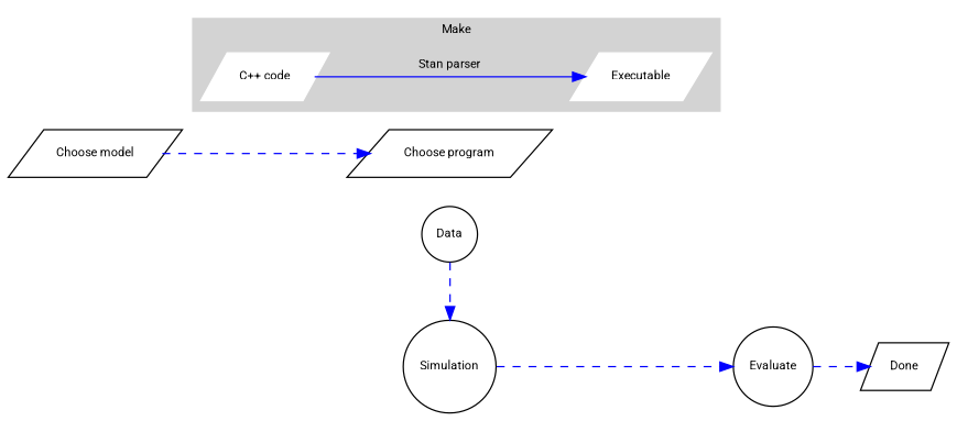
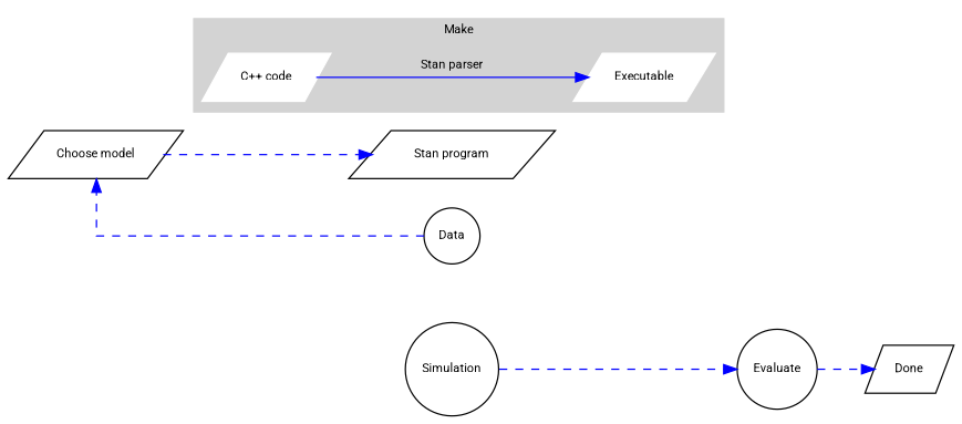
  digraph {
    fontname=Roboto
    fontsize=9
    nodesep=0.3
    rankdir=LR
    splines=ortho
    node [fontname=Roboto fontsize=9 shape=parallelogram]
    edge [color=blue fontname=Roboto fontsize=9 style=dashed weight=3]
    n1 [label="Choose model"]
    n2 [label=Simulation shape=circle]
    n3 [label=Data shape=circle]
    n4 [label=Done]
    n5 [color=white label="C++ code" style=filled]
    n6 [color=white label=Executable style=filled]
-   n7 [label="Choose program"]
+   n7 [label="Stan program"]
    n8 [label=Evaluate shape=circle]
    subgraph sub_1 {
      rank=source
      n1
    }
    subgraph sub_2 {
      rank=same
      n2
      n3
    }
    subgraph sub_3 {
      rank=sink
      n4
    }
    subgraph cluster_4 {
      color=lightgrey
      label=Make
      style=filled
      n5
      n6
    }
    n1 -> n7
    n2 -> n8
-   n3 -> n2 [weight=1]
+   n3 -> n1 [weight=1]
    n5 -> n6 [label="Stan parser" style=solid]
    n8 -> n4
  }
